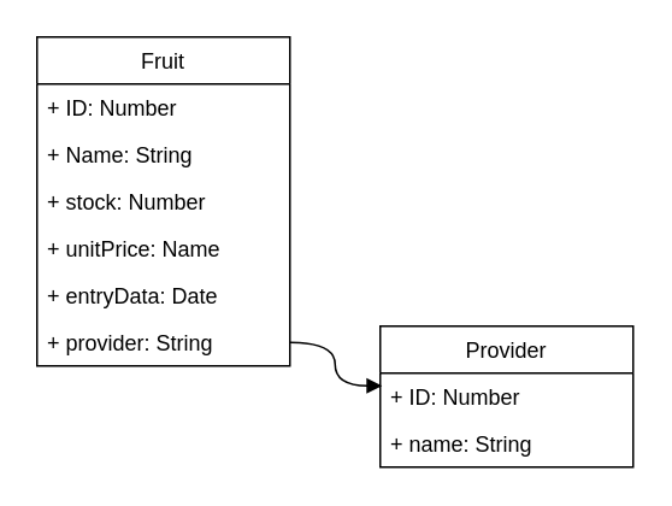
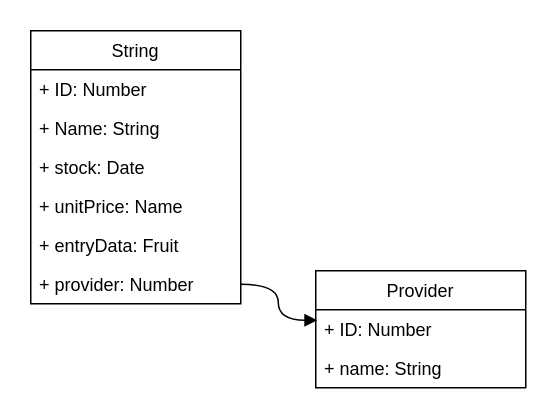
  <mxCell id="0" />
  <mxCell id="1" parent="0" />
- <mxCell id="2" value="Fruit" style="swimlane;fontStyle=0;childLayout=stackLayout;horizontal=1;startSize=26;fillColor=none;horizontalStack=0;resizeParent=1;resizeParentMax=0;resizeLast=0;collapsible=1;marginBottom=0;" parent="1" vertex="1"><mxGeometry x="20" y="20" width="140" height="182" as="geometry"><mxRectangle x="240" y="40" width="60" height="26" as="alternateBounds" /></mxGeometry></mxCell>
+ <mxCell id="2" value="String" style="swimlane;fontStyle=0;childLayout=stackLayout;horizontal=1;startSize=26;fillColor=none;horizontalStack=0;resizeParent=1;resizeParentMax=0;resizeLast=0;collapsible=1;marginBottom=0;" parent="1" vertex="1"><mxGeometry x="20" y="20" width="140" height="182" as="geometry"><mxRectangle x="240" y="40" width="60" height="26" as="alternateBounds" /></mxGeometry></mxCell>
  <mxCell id="3" value="+ ID: Number" style="text;strokeColor=none;fillColor=none;align=left;verticalAlign=top;spacingLeft=4;spacingRight=4;overflow=hidden;rotatable=0;points=[[0,0.5],[1,0.5]];portConstraint=eastwest;" parent="2" vertex="1"><mxGeometry y="26" width="140" height="26" as="geometry" /></mxCell>
  <mxCell id="4" value="+ Name: String" style="text;strokeColor=none;fillColor=none;align=left;verticalAlign=top;spacingLeft=4;spacingRight=4;overflow=hidden;rotatable=0;points=[[0,0.5],[1,0.5]];portConstraint=eastwest;" parent="2" vertex="1"><mxGeometry y="52" width="140" height="26" as="geometry" /></mxCell>
- <mxCell id="5" value="+ stock: Number" style="text;strokeColor=none;fillColor=none;align=left;verticalAlign=top;spacingLeft=4;spacingRight=4;overflow=hidden;rotatable=0;points=[[0,0.5],[1,0.5]];portConstraint=eastwest;" parent="2" vertex="1"><mxGeometry y="78" width="140" height="26" as="geometry" /></mxCell>
+ <mxCell id="5" value="+ stock: Date" style="text;strokeColor=none;fillColor=none;align=left;verticalAlign=top;spacingLeft=4;spacingRight=4;overflow=hidden;rotatable=0;points=[[0,0.5],[1,0.5]];portConstraint=eastwest;" parent="2" vertex="1"><mxGeometry y="78" width="140" height="26" as="geometry" /></mxCell>
  <mxCell id="6" value="+ unitPrice: Name" style="text;strokeColor=none;fillColor=none;align=left;verticalAlign=top;spacingLeft=4;spacingRight=4;overflow=hidden;rotatable=0;points=[[0,0.5],[1,0.5]];portConstraint=eastwest;" parent="2" vertex="1"><mxGeometry y="104" width="140" height="26" as="geometry" /></mxCell>
- <mxCell id="7" value="+ entryData: Date" style="text;strokeColor=none;fillColor=none;align=left;verticalAlign=top;spacingLeft=4;spacingRight=4;overflow=hidden;rotatable=0;points=[[0,0.5],[1,0.5]];portConstraint=eastwest;" parent="2" vertex="1"><mxGeometry y="130" width="140" height="26" as="geometry" /></mxCell>
- <mxCell id="8" value="+ provider: String" style="text;strokeColor=none;fillColor=none;align=left;verticalAlign=top;spacingLeft=4;spacingRight=4;overflow=hidden;rotatable=0;points=[[0,0.5],[1,0.5]];portConstraint=eastwest;" parent="2" vertex="1"><mxGeometry y="156" width="140" height="26" as="geometry" /></mxCell>
+ <mxCell id="7" value="+ entryData: Fruit" style="text;strokeColor=none;fillColor=none;align=left;verticalAlign=top;spacingLeft=4;spacingRight=4;overflow=hidden;rotatable=0;points=[[0,0.5],[1,0.5]];portConstraint=eastwest;" parent="2" vertex="1"><mxGeometry y="130" width="140" height="26" as="geometry" /></mxCell>
+ <mxCell id="8" value="+ provider: Number" style="text;strokeColor=none;fillColor=none;align=left;verticalAlign=top;spacingLeft=4;spacingRight=4;overflow=hidden;rotatable=0;points=[[0,0.5],[1,0.5]];portConstraint=eastwest;" parent="2" vertex="1"><mxGeometry y="156" width="140" height="26" as="geometry" /></mxCell>
  <mxCell id="9" value="Provider" style="swimlane;fontStyle=0;childLayout=stackLayout;horizontal=1;startSize=26;fillColor=none;horizontalStack=0;resizeParent=1;resizeParentMax=0;resizeLast=0;collapsible=1;marginBottom=0;" parent="1" vertex="1"><mxGeometry x="210" y="180" width="140" height="78" as="geometry" /></mxCell>
  <mxCell id="10" value="+ ID: Number" style="text;strokeColor=none;fillColor=none;align=left;verticalAlign=top;spacingLeft=4;spacingRight=4;overflow=hidden;rotatable=0;points=[[0,0.5],[1,0.5]];portConstraint=eastwest;" parent="9" vertex="1"><mxGeometry y="26" width="140" height="26" as="geometry" /></mxCell>
  <mxCell id="11" value="+ name: String" style="text;strokeColor=none;fillColor=none;align=left;verticalAlign=top;spacingLeft=4;spacingRight=4;overflow=hidden;rotatable=0;points=[[0,0.5],[1,0.5]];portConstraint=eastwest;" parent="9" vertex="1"><mxGeometry y="52" width="140" height="26" as="geometry" /></mxCell>
  <mxCell id="12" value="" style="endArrow=block;endFill=1;html=1;edgeStyle=orthogonalEdgeStyle;align=left;verticalAlign=top;rounded=0;exitX=1;exitY=0.5;exitDx=0;exitDy=0;entryX=0.007;entryY=0.269;entryDx=0;entryDy=0;entryPerimeter=0;curved=1;" parent="1" source="8" target="10" edge="1"><mxGeometry x="-0.796" y="-11" relative="1" as="geometry"><mxPoint x="190" y="200" as="sourcePoint" /><mxPoint x="350" y="200" as="targetPoint" /><mxPoint as="offset" /></mxGeometry></mxCell>
